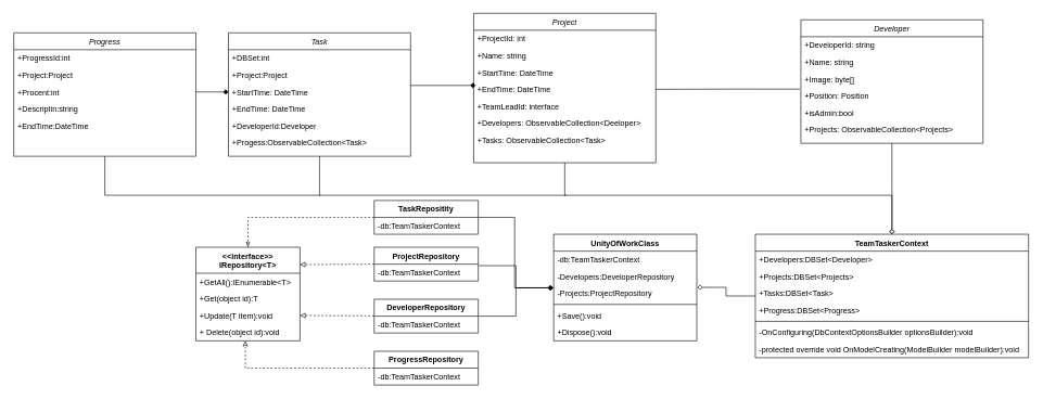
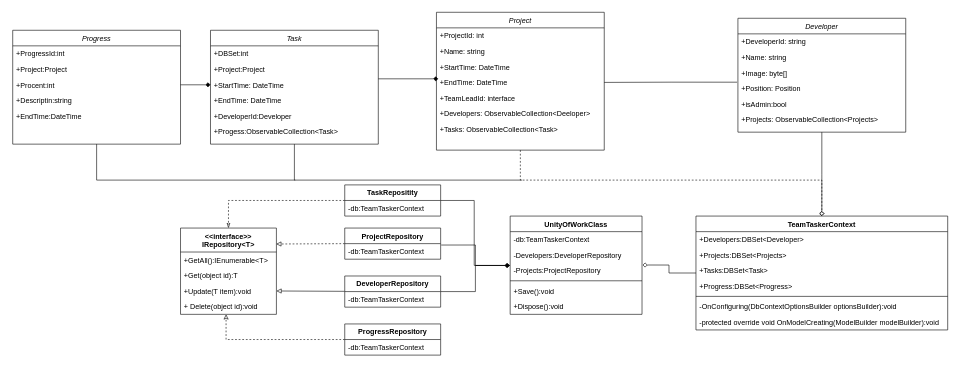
  <mxCell id="0" />
  <mxCell id="1" parent="0" />
  <mxCell id="2" style="rounded=0;orthogonalLoop=1;jettySize=auto;html=1;entryX=1;entryY=0.5;entryDx=0;entryDy=0;endArrow=none;endFill=0;exitX=-0.005;exitY=1.101;exitDx=0;exitDy=0;exitPerimeter=0;edgeStyle=orthogonalEdgeStyle;" parent="1" source="7" target="16" edge="1"><mxGeometry relative="1" as="geometry" /></mxCell>
  <mxCell id="3" style="edgeStyle=orthogonalEdgeStyle;rounded=0;orthogonalLoop=1;jettySize=auto;html=1;exitX=0.5;exitY=1;exitDx=0;exitDy=0;endArrow=diamond;endFill=0;" parent="1" source="4" edge="1"><mxGeometry relative="1" as="geometry"><mxPoint x="1370" y="360" as="targetPoint" /></mxGeometry></mxCell>
  <mxCell id="4" value="Developer" style="swimlane;fontStyle=2;align=center;verticalAlign=top;childLayout=stackLayout;horizontal=1;startSize=26;horizontalStack=0;resizeParent=1;resizeLast=0;collapsible=1;marginBottom=0;rounded=0;shadow=0;strokeWidth=1;" parent="1" vertex="1"><mxGeometry x="1230" y="30" width="280" height="190" as="geometry"><mxRectangle x="230" y="140" width="160" height="26" as="alternateBounds" /></mxGeometry></mxCell>
  <mxCell id="5" value="+DeveloperId: string" style="text;align=left;verticalAlign=top;spacingLeft=4;spacingRight=4;overflow=hidden;rotatable=0;points=[[0,0.5],[1,0.5]];portConstraint=eastwest;" parent="4" vertex="1"><mxGeometry y="26" width="280" height="26" as="geometry" /></mxCell>
  <mxCell id="6" value="+Name: string" style="text;align=left;verticalAlign=top;spacingLeft=4;spacingRight=4;overflow=hidden;rotatable=0;points=[[0,0.5],[1,0.5]];portConstraint=eastwest;rounded=0;shadow=0;html=0;" parent="4" vertex="1"><mxGeometry y="52" width="280" height="26" as="geometry" /></mxCell>
  <mxCell id="7" value="+Image: byte[]&#10;&#10;" style="text;align=left;verticalAlign=top;spacingLeft=4;spacingRight=4;overflow=hidden;rotatable=0;points=[[0,0.5],[1,0.5]];portConstraint=eastwest;rounded=0;shadow=0;html=0;" parent="4" vertex="1"><mxGeometry y="78" width="280" height="26" as="geometry" /></mxCell>
  <mxCell id="8" value="+Position: Position" style="text;align=left;verticalAlign=top;spacingLeft=4;spacingRight=4;overflow=hidden;rotatable=0;points=[[0,0.5],[1,0.5]];portConstraint=eastwest;" parent="4" vertex="1"><mxGeometry y="104" width="280" height="26" as="geometry" /></mxCell>
  <mxCell id="9" value="+isAdmin:bool" style="text;align=left;verticalAlign=top;spacingLeft=4;spacingRight=4;overflow=hidden;rotatable=0;points=[[0,0.5],[1,0.5]];portConstraint=eastwest;" parent="4" vertex="1"><mxGeometry y="130" width="280" height="26" as="geometry" /></mxCell>
  <mxCell id="10" value="+Projects: ObservableCollection&lt;Projects&gt;" style="text;align=left;verticalAlign=top;spacingLeft=4;spacingRight=4;overflow=hidden;rotatable=0;points=[[0,0.5],[1,0.5]];portConstraint=eastwest;" parent="4" vertex="1"><mxGeometry y="156" width="280" height="26" as="geometry" /></mxCell>
- <mxCell id="11" style="edgeStyle=orthogonalEdgeStyle;rounded=0;orthogonalLoop=1;jettySize=auto;html=1;exitX=0.5;exitY=1;exitDx=0;exitDy=0;entryX=0.5;entryY=0;entryDx=0;entryDy=0;endArrow=diamond;endFill=0;" parent="1" source="12" target="50" edge="1"><mxGeometry relative="1" as="geometry"><Array as="points"><mxPoint x="867" y="300" /><mxPoint x="1370" y="300" /></Array></mxGeometry></mxCell>
+ <mxCell id="11" style="edgeStyle=orthogonalEdgeStyle;rounded=0;orthogonalLoop=1;jettySize=auto;html=1;exitX=0.5;exitY=1;exitDx=0;exitDy=0;entryX=0.5;entryY=0;entryDx=0;entryDy=0;endArrow=diamond;endFill=0;dashed=1;" parent="1" source="12" target="50" edge="1"><mxGeometry relative="1" as="geometry"><Array as="points"><mxPoint x="867" y="300" /><mxPoint x="1370" y="300" /></Array></mxGeometry></mxCell>
  <mxCell id="12" value="Project" style="swimlane;fontStyle=2;align=center;verticalAlign=top;childLayout=stackLayout;horizontal=1;startSize=26;horizontalStack=0;resizeParent=1;resizeLast=0;collapsible=1;marginBottom=0;rounded=0;shadow=0;strokeWidth=1;" parent="1" vertex="1"><mxGeometry x="727" y="20" width="280" height="230" as="geometry"><mxRectangle x="230" y="140" width="160" height="26" as="alternateBounds" /></mxGeometry></mxCell>
  <mxCell id="13" value="+ProjectId: int" style="text;align=left;verticalAlign=top;spacingLeft=4;spacingRight=4;overflow=hidden;rotatable=0;points=[[0,0.5],[1,0.5]];portConstraint=eastwest;" parent="12" vertex="1"><mxGeometry y="26" width="280" height="26" as="geometry" /></mxCell>
  <mxCell id="14" value="+Name: string" style="text;align=left;verticalAlign=top;spacingLeft=4;spacingRight=4;overflow=hidden;rotatable=0;points=[[0,0.5],[1,0.5]];portConstraint=eastwest;rounded=0;shadow=0;html=0;" parent="12" vertex="1"><mxGeometry y="52" width="280" height="26" as="geometry" /></mxCell>
  <mxCell id="15" value="+StartTime: DateTime" style="text;align=left;verticalAlign=top;spacingLeft=4;spacingRight=4;overflow=hidden;rotatable=0;points=[[0,0.5],[1,0.5]];portConstraint=eastwest;rounded=0;shadow=0;html=0;" parent="12" vertex="1"><mxGeometry y="78" width="280" height="26" as="geometry" /></mxCell>
  <mxCell id="16" value="+EndTime: DateTime" style="text;align=left;verticalAlign=top;spacingLeft=4;spacingRight=4;overflow=hidden;rotatable=0;points=[[0,0.5],[1,0.5]];portConstraint=eastwest;" parent="12" vertex="1"><mxGeometry y="104" width="280" height="26" as="geometry" /></mxCell>
  <mxCell id="17" value="+TeamLeadId: interface" style="text;align=left;verticalAlign=top;spacingLeft=4;spacingRight=4;overflow=hidden;rotatable=0;points=[[0,0.5],[1,0.5]];portConstraint=eastwest;" parent="12" vertex="1"><mxGeometry y="130" width="280" height="26" as="geometry" /></mxCell>
  <mxCell id="18" value="+Developers: ObservableCollection&lt;Deeloper&gt;" style="text;align=left;verticalAlign=top;spacingLeft=4;spacingRight=4;overflow=hidden;rotatable=0;points=[[0,0.5],[1,0.5]];portConstraint=eastwest;" parent="12" vertex="1"><mxGeometry y="156" width="280" height="26" as="geometry" /></mxCell>
  <mxCell id="19" value="+Tasks: ObservableCollection&lt;Task&gt;" style="text;align=left;verticalAlign=top;spacingLeft=4;spacingRight=4;overflow=hidden;rotatable=0;points=[[0,0.5],[1,0.5]];portConstraint=eastwest;" parent="12" vertex="1"><mxGeometry y="182" width="280" height="26" as="geometry" /></mxCell>
  <mxCell id="20" style="edgeStyle=orthogonalEdgeStyle;rounded=0;orthogonalLoop=1;jettySize=auto;html=1;exitX=0.5;exitY=1;exitDx=0;exitDy=0;endArrow=none;endFill=0;" parent="1" source="21" edge="1"><mxGeometry relative="1" as="geometry"><mxPoint x="870" y="300" as="targetPoint" /><Array as="points"><mxPoint x="490" y="300" /></Array></mxGeometry></mxCell>
  <mxCell id="21" value="Task" style="swimlane;fontStyle=2;align=center;verticalAlign=top;childLayout=stackLayout;horizontal=1;startSize=26;horizontalStack=0;resizeParent=1;resizeLast=0;collapsible=1;marginBottom=0;rounded=0;shadow=0;strokeWidth=1;" parent="1" vertex="1"><mxGeometry x="350" y="50" width="280" height="190" as="geometry"><mxRectangle x="230" y="140" width="160" height="26" as="alternateBounds" /></mxGeometry></mxCell>
  <mxCell id="22" value="+DBSet:int" style="text;align=left;verticalAlign=top;spacingLeft=4;spacingRight=4;overflow=hidden;rotatable=0;points=[[0,0.5],[1,0.5]];portConstraint=eastwest;" parent="21" vertex="1"><mxGeometry y="26" width="280" height="26" as="geometry" /></mxCell>
  <mxCell id="23" value="+Project:Project" style="text;align=left;verticalAlign=top;spacingLeft=4;spacingRight=4;overflow=hidden;rotatable=0;points=[[0,0.5],[1,0.5]];portConstraint=eastwest;rounded=0;shadow=0;html=0;" parent="21" vertex="1"><mxGeometry y="52" width="280" height="26" as="geometry" /></mxCell>
  <mxCell id="24" value="+StartTime: DateTime" style="text;align=left;verticalAlign=top;spacingLeft=4;spacingRight=4;overflow=hidden;rotatable=0;points=[[0,0.5],[1,0.5]];portConstraint=eastwest;rounded=0;shadow=0;html=0;" parent="21" vertex="1"><mxGeometry y="78" width="280" height="26" as="geometry" /></mxCell>
  <mxCell id="25" value="+EndTime: DateTime" style="text;align=left;verticalAlign=top;spacingLeft=4;spacingRight=4;overflow=hidden;rotatable=0;points=[[0,0.5],[1,0.5]];portConstraint=eastwest;" parent="21" vertex="1"><mxGeometry y="104" width="280" height="26" as="geometry" /></mxCell>
  <mxCell id="26" value="+DeveloperId:Developer" style="text;align=left;verticalAlign=top;spacingLeft=4;spacingRight=4;overflow=hidden;rotatable=0;points=[[0,0.5],[1,0.5]];portConstraint=eastwest;" parent="21" vertex="1"><mxGeometry y="130" width="280" height="26" as="geometry" /></mxCell>
  <mxCell id="27" value="+Progess:ObservableCollection&lt;Task&gt;" style="text;align=left;verticalAlign=top;spacingLeft=4;spacingRight=4;overflow=hidden;rotatable=0;points=[[0,0.5],[1,0.5]];portConstraint=eastwest;" vertex="1" parent="21"><mxGeometry y="156" width="280" height="26" as="geometry" /></mxCell>
  <mxCell id="28" style="edgeStyle=none;rounded=0;orthogonalLoop=1;jettySize=auto;html=1;endArrow=diamond;endFill=1;" parent="1" edge="1"><mxGeometry relative="1" as="geometry"><mxPoint x="630" y="131" as="sourcePoint" /><mxPoint x="730" y="131" as="targetPoint" /></mxGeometry></mxCell>
  <mxCell id="29" value="&lt;&lt;interface&gt;&gt;&#10;IRepository&lt;T&gt;" style="swimlane;fontStyle=1;align=center;verticalAlign=top;childLayout=stackLayout;horizontal=1;startSize=40;horizontalStack=0;resizeParent=1;resizeParentMax=0;resizeLast=0;collapsible=1;marginBottom=0;" parent="1" vertex="1"><mxGeometry x="300" y="380" width="160" height="144" as="geometry" /></mxCell>
  <mxCell id="30" value="+GetAll():IEnumerable&lt;T&gt;" style="text;strokeColor=none;fillColor=none;align=left;verticalAlign=top;spacingLeft=4;spacingRight=4;overflow=hidden;rotatable=0;points=[[0,0.5],[1,0.5]];portConstraint=eastwest;" parent="29" vertex="1"><mxGeometry y="40" width="160" height="26" as="geometry" /></mxCell>
  <mxCell id="31" value="+Get(object id):T" style="text;strokeColor=none;fillColor=none;align=left;verticalAlign=top;spacingLeft=4;spacingRight=4;overflow=hidden;rotatable=0;points=[[0,0.5],[1,0.5]];portConstraint=eastwest;" parent="29" vertex="1"><mxGeometry y="66" width="160" height="26" as="geometry" /></mxCell>
  <mxCell id="32" value="+Update(T item):void" style="text;strokeColor=none;fillColor=none;align=left;verticalAlign=top;spacingLeft=4;spacingRight=4;overflow=hidden;rotatable=0;points=[[0,0.5],[1,0.5]];portConstraint=eastwest;" parent="29" vertex="1"><mxGeometry y="92" width="160" height="26" as="geometry" /></mxCell>
  <mxCell id="33" value="+ Delete(object id):void" style="text;strokeColor=none;fillColor=none;align=left;verticalAlign=top;spacingLeft=4;spacingRight=4;overflow=hidden;rotatable=0;points=[[0,0.5],[1,0.5]];portConstraint=eastwest;" parent="29" vertex="1"><mxGeometry y="118" width="160" height="26" as="geometry" /></mxCell>
  <mxCell id="34" style="edgeStyle=none;rounded=0;orthogonalLoop=1;jettySize=auto;html=1;exitX=0;exitY=0.5;exitDx=0;exitDy=0;entryX=0.998;entryY=0.185;entryDx=0;entryDy=0;entryPerimeter=0;endArrow=block;endFill=0;dashed=1;" parent="1" source="36" target="29" edge="1"><mxGeometry relative="1" as="geometry" /></mxCell>
  <mxCell id="35" style="edgeStyle=orthogonalEdgeStyle;rounded=0;orthogonalLoop=1;jettySize=auto;html=1;entryX=-0.005;entryY=0.173;entryDx=0;entryDy=0;endArrow=diamond;endFill=1;entryPerimeter=0;exitX=1.006;exitY=0.09;exitDx=0;exitDy=0;exitPerimeter=0;" parent="1" source="37" target="45" edge="1"><mxGeometry relative="1" as="geometry" /></mxCell>
  <mxCell id="36" value="ProjectRepository" style="swimlane;fontStyle=1;align=center;verticalAlign=top;childLayout=stackLayout;horizontal=1;startSize=26;horizontalStack=0;resizeParent=1;resizeParentMax=0;resizeLast=0;collapsible=1;marginBottom=0;" parent="1" vertex="1"><mxGeometry x="574" y="380" width="160" height="52" as="geometry" /></mxCell>
  <mxCell id="37" value="-db:TeamTaskerContext" style="text;strokeColor=none;fillColor=none;align=left;verticalAlign=top;spacingLeft=4;spacingRight=4;overflow=hidden;rotatable=0;points=[[0,0.5],[1,0.5]];portConstraint=eastwest;" parent="36" vertex="1"><mxGeometry y="26" width="160" height="26" as="geometry" /></mxCell>
- <mxCell id="38" style="edgeStyle=none;rounded=0;orthogonalLoop=1;jettySize=auto;html=1;entryX=1;entryY=0.5;entryDx=0;entryDy=0;dashed=1;endArrow=block;endFill=0;" parent="1" source="40" target="32" edge="1"><mxGeometry relative="1" as="geometry" /></mxCell>
+ <mxCell id="38" style="edgeStyle=none;rounded=0;orthogonalLoop=1;jettySize=auto;html=1;entryX=1;entryY=0.5;entryDx=0;entryDy=0;dashed=0;endArrow=block;endFill=0;" parent="1" source="40" target="32" edge="1"><mxGeometry relative="1" as="geometry" /></mxCell>
  <mxCell id="39" style="edgeStyle=orthogonalEdgeStyle;rounded=0;orthogonalLoop=1;jettySize=auto;html=1;entryX=-0.002;entryY=0.173;entryDx=0;entryDy=0;entryPerimeter=0;endArrow=diamond;endFill=1;" parent="1" source="40" target="45" edge="1"><mxGeometry relative="1" as="geometry" /></mxCell>
  <mxCell id="40" value="DeveloperRepository" style="swimlane;fontStyle=1;align=center;verticalAlign=top;childLayout=stackLayout;horizontal=1;startSize=26;horizontalStack=0;resizeParent=1;resizeParentMax=0;resizeLast=0;collapsible=1;marginBottom=0;" parent="1" vertex="1"><mxGeometry x="574" y="460" width="160" height="52" as="geometry" /></mxCell>
  <mxCell id="41" value="-db:TeamTaskerContext" style="text;strokeColor=none;fillColor=none;align=left;verticalAlign=top;spacingLeft=4;spacingRight=4;overflow=hidden;rotatable=0;points=[[0,0.5],[1,0.5]];portConstraint=eastwest;" parent="40" vertex="1"><mxGeometry y="26" width="160" height="26" as="geometry" /></mxCell>
  <mxCell id="42" value="UnityOfWorkClass" style="swimlane;fontStyle=1;align=center;verticalAlign=top;childLayout=stackLayout;horizontal=1;startSize=26;horizontalStack=0;resizeParent=1;resizeParentMax=0;resizeLast=0;collapsible=1;marginBottom=0;" parent="1" vertex="1"><mxGeometry x="850" y="360" width="220" height="164" as="geometry" /></mxCell>
  <mxCell id="43" value="-db:TeamTaskerContext" style="text;strokeColor=none;fillColor=none;align=left;verticalAlign=top;spacingLeft=4;spacingRight=4;overflow=hidden;rotatable=0;points=[[0,0.5],[1,0.5]];portConstraint=eastwest;" parent="42" vertex="1"><mxGeometry y="26" width="220" height="26" as="geometry" /></mxCell>
  <mxCell id="44" value="-Developers:DeveloperRepository" style="text;strokeColor=none;fillColor=none;align=left;verticalAlign=top;spacingLeft=4;spacingRight=4;overflow=hidden;rotatable=0;points=[[0,0.5],[1,0.5]];portConstraint=eastwest;" parent="42" vertex="1"><mxGeometry y="52" width="220" height="26" as="geometry" /></mxCell>
  <mxCell id="45" value="-Projects:ProjectRepository" style="text;strokeColor=none;fillColor=none;align=left;verticalAlign=top;spacingLeft=4;spacingRight=4;overflow=hidden;rotatable=0;points=[[0,0.5],[1,0.5]];portConstraint=eastwest;" parent="42" vertex="1"><mxGeometry y="78" width="220" height="26" as="geometry" /></mxCell>
  <mxCell id="46" value="" style="line;strokeWidth=1;fillColor=none;align=left;verticalAlign=middle;spacingTop=-1;spacingLeft=3;spacingRight=3;rotatable=0;labelPosition=right;points=[];portConstraint=eastwest;" parent="42" vertex="1"><mxGeometry y="104" width="220" height="8" as="geometry" /></mxCell>
  <mxCell id="47" value="+Save():void" style="text;strokeColor=none;fillColor=none;align=left;verticalAlign=top;spacingLeft=4;spacingRight=4;overflow=hidden;rotatable=0;points=[[0,0.5],[1,0.5]];portConstraint=eastwest;" parent="42" vertex="1"><mxGeometry y="112" width="220" height="26" as="geometry" /></mxCell>
  <mxCell id="48" value="+Dispose():void" style="text;strokeColor=none;fillColor=none;align=left;verticalAlign=top;spacingLeft=4;spacingRight=4;overflow=hidden;rotatable=0;points=[[0,0.5],[1,0.5]];portConstraint=eastwest;" parent="42" vertex="1"><mxGeometry y="138" width="220" height="26" as="geometry" /></mxCell>
  <mxCell id="49" style="edgeStyle=orthogonalEdgeStyle;rounded=0;orthogonalLoop=1;jettySize=auto;html=1;entryX=1.004;entryY=0.141;entryDx=0;entryDy=0;entryPerimeter=0;endArrow=diamond;endFill=0;" parent="1" source="50" target="45" edge="1"><mxGeometry relative="1" as="geometry" /></mxCell>
  <mxCell id="50" value="TeamTaskerContext" style="swimlane;fontStyle=1;align=center;verticalAlign=top;childLayout=stackLayout;horizontal=1;startSize=26;horizontalStack=0;resizeParent=1;resizeParentMax=0;resizeLast=0;collapsible=1;marginBottom=0;" parent="1" vertex="1"><mxGeometry x="1160" y="360" width="420" height="190" as="geometry" /></mxCell>
  <mxCell id="51" value="+Developers:DBSet&lt;Developer&gt;" style="text;strokeColor=none;fillColor=none;align=left;verticalAlign=top;spacingLeft=4;spacingRight=4;overflow=hidden;rotatable=0;points=[[0,0.5],[1,0.5]];portConstraint=eastwest;" parent="50" vertex="1"><mxGeometry y="26" width="420" height="26" as="geometry" /></mxCell>
  <mxCell id="52" value="+Projects:DBSet&lt;Projects&gt;" style="text;strokeColor=none;fillColor=none;align=left;verticalAlign=top;spacingLeft=4;spacingRight=4;overflow=hidden;rotatable=0;points=[[0,0.5],[1,0.5]];portConstraint=eastwest;" parent="50" vertex="1"><mxGeometry y="52" width="420" height="26" as="geometry" /></mxCell>
  <mxCell id="53" value="+Tasks:DBSet&lt;Task&gt;" style="text;strokeColor=none;fillColor=none;align=left;verticalAlign=top;spacingLeft=4;spacingRight=4;overflow=hidden;rotatable=0;points=[[0,0.5],[1,0.5]];portConstraint=eastwest;" vertex="1" parent="50"><mxGeometry y="78" width="420" height="26" as="geometry" /></mxCell>
  <mxCell id="54" value="+Progress:DBSet&lt;Progress&gt;" style="text;strokeColor=none;fillColor=none;align=left;verticalAlign=top;spacingLeft=4;spacingRight=4;overflow=hidden;rotatable=0;points=[[0,0.5],[1,0.5]];portConstraint=eastwest;" parent="50" vertex="1"><mxGeometry y="104" width="420" height="26" as="geometry" /></mxCell>
  <mxCell id="55" value="" style="line;strokeWidth=1;fillColor=none;align=left;verticalAlign=middle;spacingTop=-1;spacingLeft=3;spacingRight=3;rotatable=0;labelPosition=right;points=[];portConstraint=eastwest;" parent="50" vertex="1"><mxGeometry y="130" width="420" height="8" as="geometry" /></mxCell>
  <mxCell id="56" value="-OnConfiguring(DbContextOptionsBuilder optionsBuilder):void" style="text;strokeColor=none;fillColor=none;align=left;verticalAlign=top;spacingLeft=4;spacingRight=4;overflow=hidden;rotatable=0;points=[[0,0.5],[1,0.5]];portConstraint=eastwest;" parent="50" vertex="1"><mxGeometry y="138" width="420" height="26" as="geometry" /></mxCell>
  <mxCell id="57" value="-protected override void OnModelCreating(ModelBuilder modelBuilder):void" style="text;strokeColor=none;fillColor=none;align=left;verticalAlign=top;spacingLeft=4;spacingRight=4;overflow=hidden;rotatable=0;points=[[0,0.5],[1,0.5]];portConstraint=eastwest;" parent="50" vertex="1"><mxGeometry y="164" width="420" height="26" as="geometry" /></mxCell>
  <mxCell id="58" style="edgeStyle=orthogonalEdgeStyle;rounded=0;orthogonalLoop=1;jettySize=auto;html=1;entryX=0.5;entryY=0;entryDx=0;entryDy=0;dashed=1;endArrow=classicThin;endFill=0;" parent="1" source="60" target="29" edge="1"><mxGeometry relative="1" as="geometry" /></mxCell>
  <mxCell id="59" style="edgeStyle=orthogonalEdgeStyle;rounded=0;orthogonalLoop=1;jettySize=auto;html=1;endArrow=none;endFill=0;entryX=-0.002;entryY=0.167;entryDx=0;entryDy=0;entryPerimeter=0;" edge="1" parent="1" source="60" target="45"><mxGeometry relative="1" as="geometry"><mxPoint x="850" y="440" as="targetPoint" /><Array as="points"><mxPoint x="790" y="334" /><mxPoint x="790" y="442" /><mxPoint x="850" y="442" /></Array></mxGeometry></mxCell>
  <mxCell id="60" value="TaskRepositity" style="swimlane;fontStyle=1;align=center;verticalAlign=top;childLayout=stackLayout;horizontal=1;startSize=26;horizontalStack=0;resizeParent=1;resizeParentMax=0;resizeLast=0;collapsible=1;marginBottom=0;" parent="1" vertex="1"><mxGeometry x="574" y="308" width="160" height="52" as="geometry" /></mxCell>
  <mxCell id="61" value="-db:TeamTaskerContext" style="text;strokeColor=none;fillColor=none;align=left;verticalAlign=top;spacingLeft=4;spacingRight=4;overflow=hidden;rotatable=0;points=[[0,0.5],[1,0.5]];portConstraint=eastwest;" parent="60" vertex="1"><mxGeometry y="26" width="160" height="26" as="geometry" /></mxCell>
  <mxCell id="62" style="edgeStyle=orthogonalEdgeStyle;rounded=0;orthogonalLoop=1;jettySize=auto;html=1;exitX=0.5;exitY=1;exitDx=0;exitDy=0;endArrow=none;endFill=0;" edge="1" parent="1" source="63"><mxGeometry relative="1" as="geometry"><mxPoint x="491.429" y="300" as="targetPoint" /><Array as="points"><mxPoint x="160" y="300" /></Array></mxGeometry></mxCell>
  <mxCell id="63" value="Progress" style="swimlane;fontStyle=2;align=center;verticalAlign=top;childLayout=stackLayout;horizontal=1;startSize=26;horizontalStack=0;resizeParent=1;resizeLast=0;collapsible=1;marginBottom=0;rounded=0;shadow=0;strokeWidth=1;" vertex="1" parent="1"><mxGeometry x="20" y="50" width="280" height="190" as="geometry"><mxRectangle x="230" y="140" width="160" height="26" as="alternateBounds" /></mxGeometry></mxCell>
  <mxCell id="64" value="+ProgressId:int" style="text;align=left;verticalAlign=top;spacingLeft=4;spacingRight=4;overflow=hidden;rotatable=0;points=[[0,0.5],[1,0.5]];portConstraint=eastwest;" vertex="1" parent="63"><mxGeometry y="26" width="280" height="26" as="geometry" /></mxCell>
  <mxCell id="65" value="+Project:Project" style="text;align=left;verticalAlign=top;spacingLeft=4;spacingRight=4;overflow=hidden;rotatable=0;points=[[0,0.5],[1,0.5]];portConstraint=eastwest;rounded=0;shadow=0;html=0;" vertex="1" parent="63"><mxGeometry y="52" width="280" height="26" as="geometry" /></mxCell>
  <mxCell id="66" value="+Procent:int" style="text;align=left;verticalAlign=top;spacingLeft=4;spacingRight=4;overflow=hidden;rotatable=0;points=[[0,0.5],[1,0.5]];portConstraint=eastwest;rounded=0;shadow=0;html=0;" vertex="1" parent="63"><mxGeometry y="78" width="280" height="26" as="geometry" /></mxCell>
  <mxCell id="67" value="+Descriptin:string" style="text;align=left;verticalAlign=top;spacingLeft=4;spacingRight=4;overflow=hidden;rotatable=0;points=[[0,0.5],[1,0.5]];portConstraint=eastwest;" vertex="1" parent="63"><mxGeometry y="104" width="280" height="26" as="geometry" /></mxCell>
  <mxCell id="68" value="+EndTime:DateTime" style="text;align=left;verticalAlign=top;spacingLeft=4;spacingRight=4;overflow=hidden;rotatable=0;points=[[0,0.5],[1,0.5]];portConstraint=eastwest;" vertex="1" parent="63"><mxGeometry y="130" width="280" height="26" as="geometry" /></mxCell>
  <mxCell id="69" style="edgeStyle=orthogonalEdgeStyle;rounded=0;orthogonalLoop=1;jettySize=auto;html=1;exitX=1;exitY=0.5;exitDx=0;exitDy=0;entryX=0;entryY=0.5;entryDx=0;entryDy=0;endArrow=diamond;endFill=1;" edge="1" parent="1" source="66" target="24"><mxGeometry relative="1" as="geometry" /></mxCell>
  <mxCell id="70" style="edgeStyle=orthogonalEdgeStyle;rounded=0;orthogonalLoop=1;jettySize=auto;html=1;entryX=0.475;entryY=1;entryDx=0;entryDy=0;entryPerimeter=0;endArrow=classic;endFill=0;exitX=0;exitY=0.5;exitDx=0;exitDy=0;dashed=1;" edge="1" parent="1" source="71" target="33"><mxGeometry relative="1" as="geometry" /></mxCell>
  <mxCell id="71" value="ProgressRepository" style="swimlane;fontStyle=1;align=center;verticalAlign=top;childLayout=stackLayout;horizontal=1;startSize=26;horizontalStack=0;resizeParent=1;resizeParentMax=0;resizeLast=0;collapsible=1;marginBottom=0;" vertex="1" parent="1"><mxGeometry x="574" y="540" width="160" height="52" as="geometry" /></mxCell>
  <mxCell id="72" value="-db:TeamTaskerContext" style="text;strokeColor=none;fillColor=none;align=left;verticalAlign=top;spacingLeft=4;spacingRight=4;overflow=hidden;rotatable=0;points=[[0,0.5],[1,0.5]];portConstraint=eastwest;" vertex="1" parent="71"><mxGeometry y="26" width="160" height="26" as="geometry" /></mxCell>
